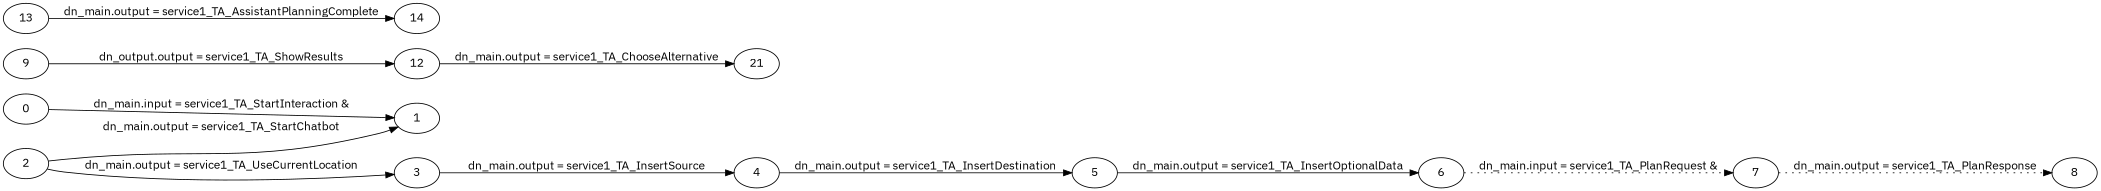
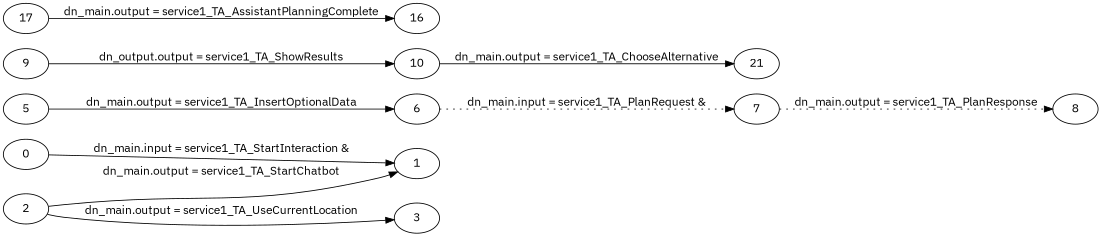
  digraph {
    fontname="IBM Plex Sans"
    rankdir=LR
    node [fontname="IBM Plex Sans"]
    edge [fontname="IBM Plex Sans"]
    0
    1
    2
    3
-   4
    5
    6
    7
    8
    9
-   10 [label=12]
+   10
    n12 [label=21]
-   13
-   14
+   13 [label=17]
+   14 [label=16]
    0 -> 1 [label="dn_main.input = service1_TA_StartInteraction &\n" style=solid]
    2 -> 1 [label="dn_main.output = service1_TA_StartChatbot"]
    2 -> 3 [label="dn_main.output = service1_TA_UseCurrentLocation"]
-   3 -> 4 [label="dn_main.output = service1_TA_InsertSource"]
-   4 -> 5 [label="dn_main.output = service1_TA_InsertDestination"]
    5 -> 6 [label="dn_main.output = service1_TA_InsertOptionalData"]
    6 -> 7 [label="dn_main.input = service1_TA_PlanRequest &\n" style=dotted]
    7 -> 8 [label="dn_main.output = service1_TA_PlanResponse" style=dotted]
    9 -> 10 [label="dn_output.output = service1_TA_ShowResults"]
    10 -> n12 [label="dn_main.output = service1_TA_ChooseAlternative"]
    13 -> 14 [label="dn_main.output = service1_TA_AssistantPlanningComplete"]
  }
